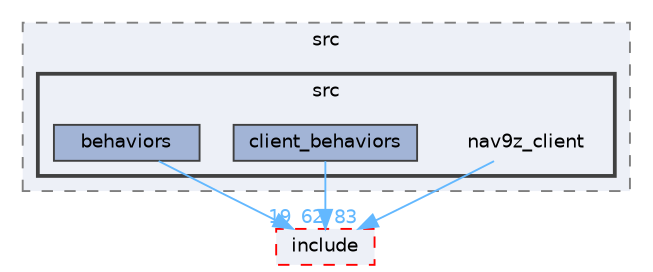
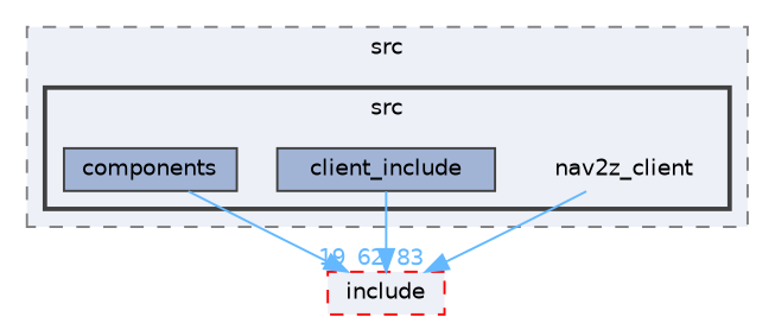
  digraph {
    compound=true
    node [fontname=Helvetica fontsize=10 shape=box color=grey25 fillcolor="#a2b4d6" style=filled]
    edge [color=steelblue1 fontcolor=steelblue1 fontname=Helvetica fontsize=10 labeldistance=1.5 labelfontname=Helvetica labelfontsize=10]
-   n1 [height=0.2 label=nav9z_client shape=plaintext width=0.4 color="" fillcolor="" style=""]
-   n2 [height=0.2 label=client_behaviors width=0.4]
-   n3 [height=0.2 label=behaviors width=0.4]
+   n1 [height=0.2 label=nav2z_client shape=plaintext width=0.4 color="" fillcolor="" style=""]
+   n2 [height=0.2 label=client_include width=0.4]
+   n3 [height=0.2 label=components width=0.4]
    n4 [color=red fillcolor="#edf0f7" height=0.2 label=include style="filled,dashed" width=0.4]
    subgraph cluster_1 {
      bgcolor="#edf0f7"
      fontname=Helvetica
      fontsize=10
      label=src
      pencolor=grey50
      style="filled,dashed"
      subgraph cluster_2 {
        bgcolor="#edf0f7"
        fontname=Helvetica
        fontsize=10
        pencolor=grey25
        style="filled,bold"
        n1
        n2
        n3
      }
    }
    n1 -> n4 [headlabel=83]
    n2 -> n4 [headlabel=62]
    n3 -> n4 [headlabel=19]
  }
